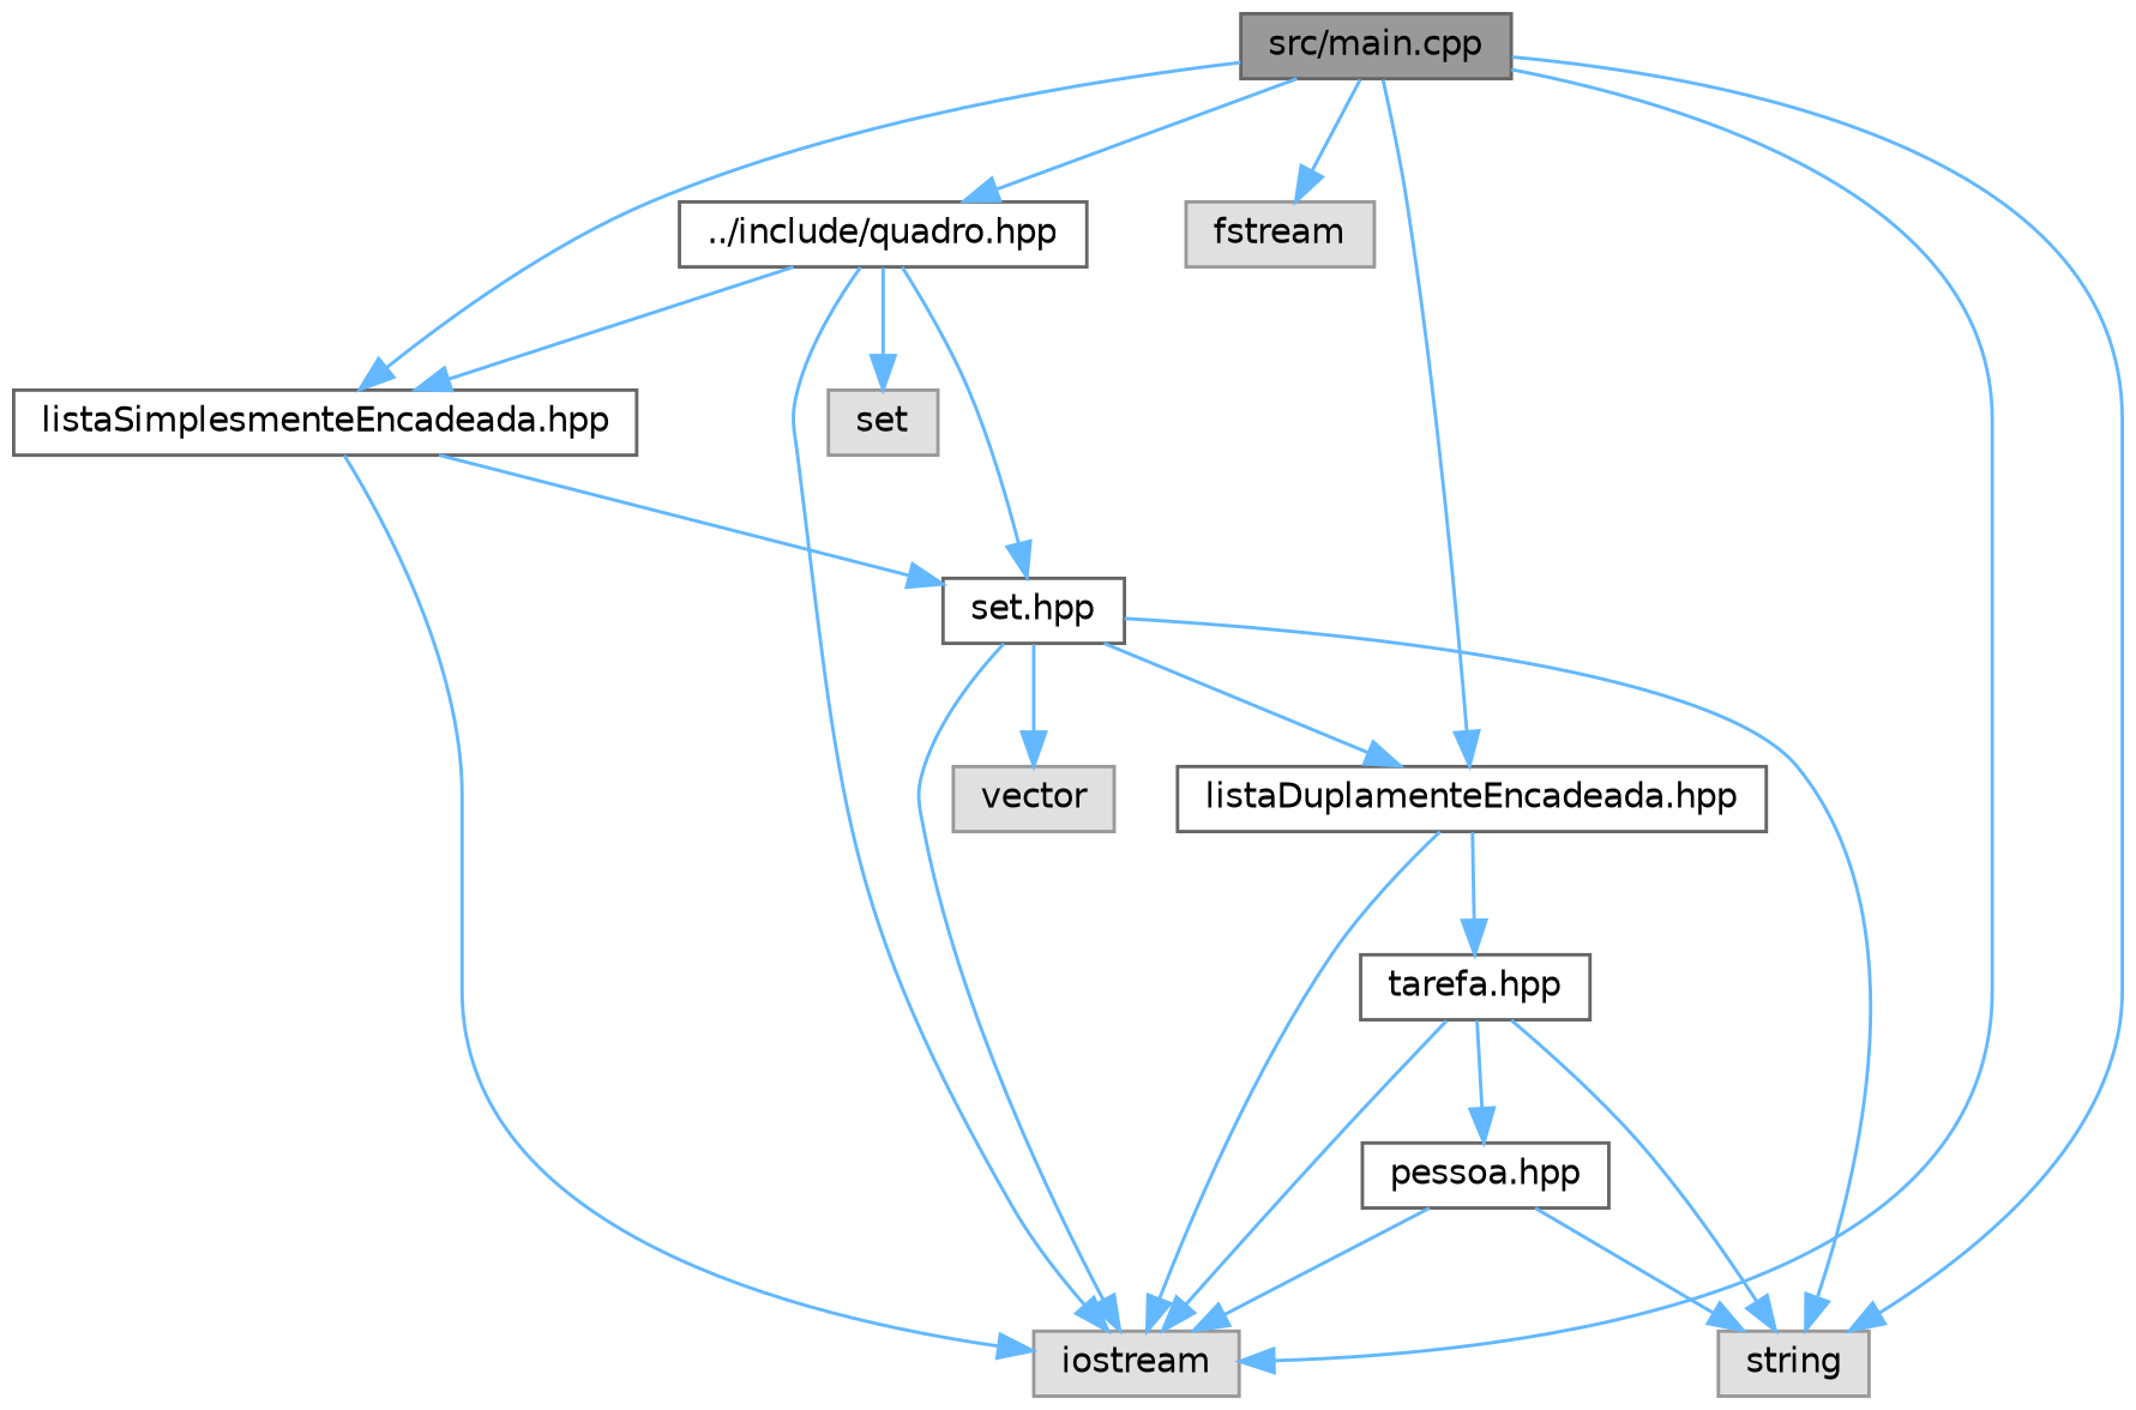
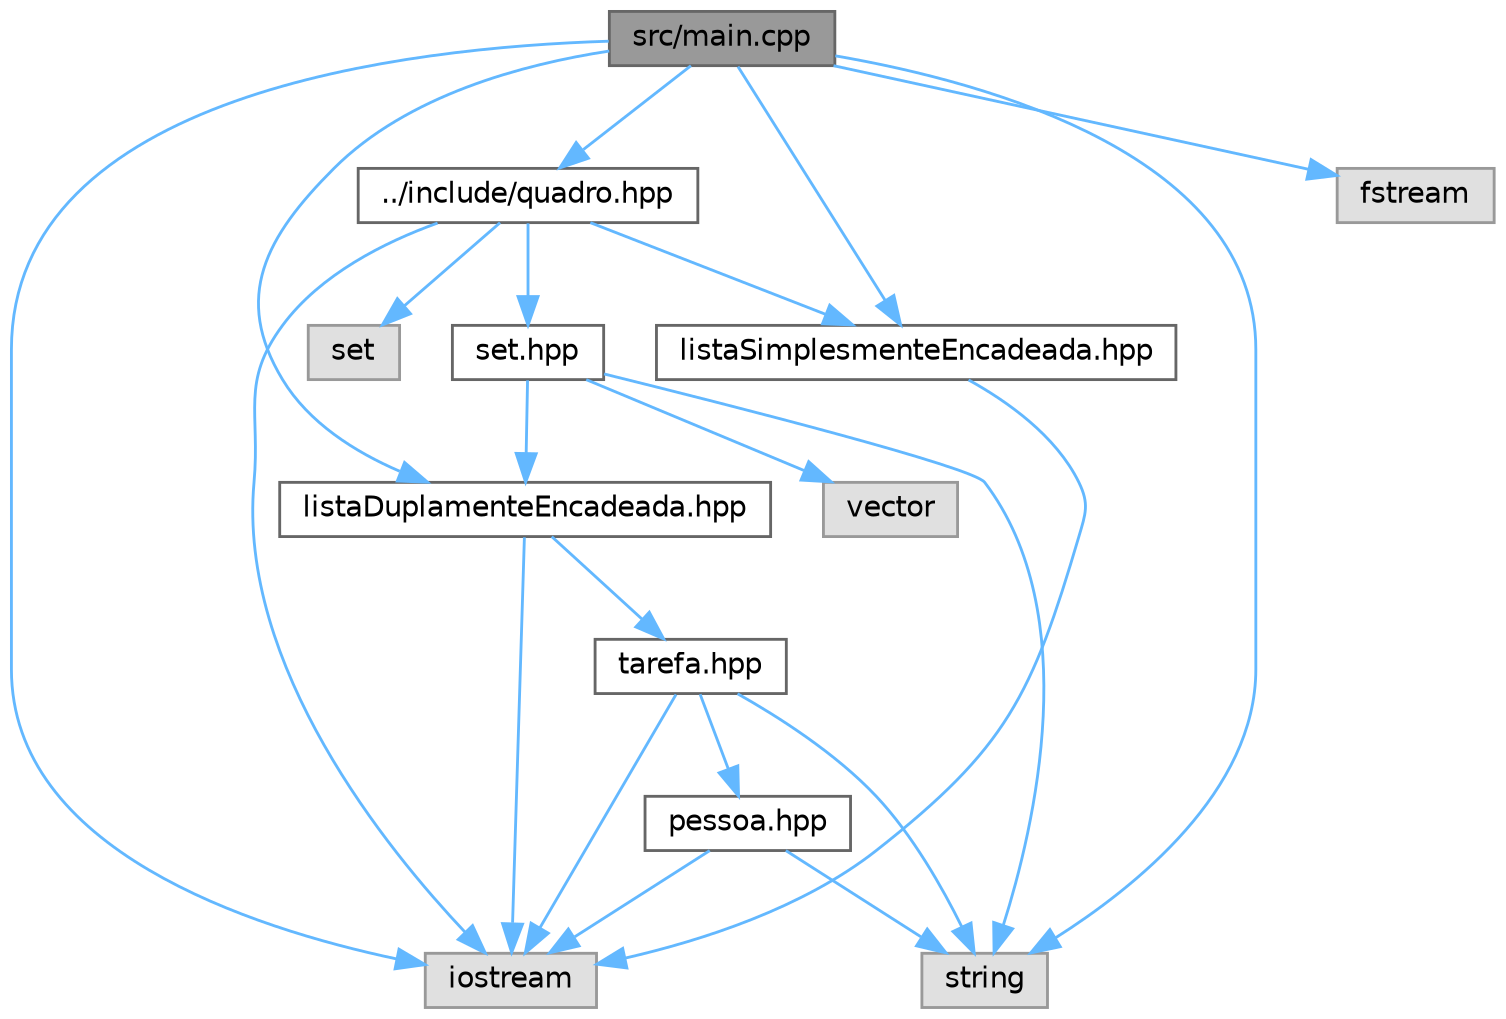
  digraph {
    node [color=grey40 fillcolor=white fontname=Helvetica fontsize=10 shape=box style=filled]
    edge [color=steelblue1 fontname=Helvetica fontsize=10 labelfontname=Helvetica labelfontsize=10 style=solid]
    n1 [color=gray40 fillcolor=grey60 fontcolor=black height=0.2 label="src/main.cpp" width=0.4]
    n2 [color=grey60 fillcolor="#E0E0E0" height=0.2 label=iostream width=0.4]
    n3 [color=grey60 fillcolor="#E0E0E0" height=0.2 label=string width=0.4]
    n4 [color=grey60 fillcolor="#E0E0E0" height=0.2 label=fstream width=0.4]
    n5 [height=0.2 label="../include/quadro.hpp" width=0.4]
    n6 [height=0.2 label="listaDuplamenteEncadeada.hpp" width=0.4]
    n7 [height=0.2 label="listaSimplesmenteEncadeada.hpp" width=0.4]
    n8 [color=grey60 fillcolor="#E0E0E0" height=0.2 label=set width=0.4]
    n9 [height=0.2 label="set.hpp" width=0.4]
    n10 [height=0.2 label="tarefa.hpp" width=0.4]
    n11 [color=grey60 fillcolor="#E0E0E0" height=0.2 label=vector width=0.4]
    n12 [height=0.2 label="pessoa.hpp" width=0.4]
    n1 -> n2
    n1 -> n3
    n1 -> n4
    n1 -> n5
    n1 -> n6
    n1 -> n7
    n5 -> n2
    n5 -> n7
    n5 -> n8
    n5 -> n9
    n6 -> n2
    n6 -> n10
    n7 -> n2
-   n7 -> n9
-   n9 -> n2
    n9 -> n3
    n9 -> n6
    n9 -> n11
    n10 -> n2
    n10 -> n3
    n10 -> n12
    n12 -> n2
    n12 -> n3
  }
